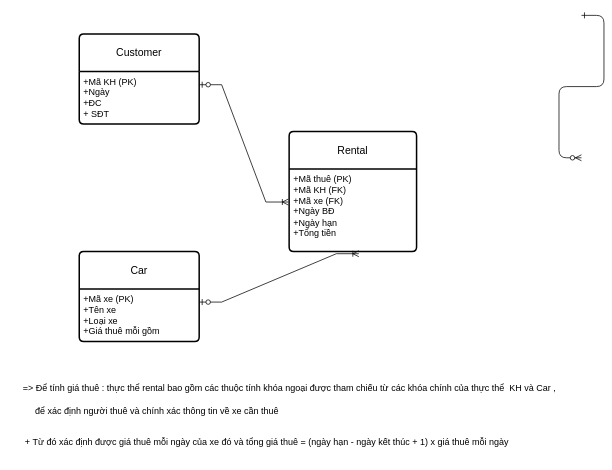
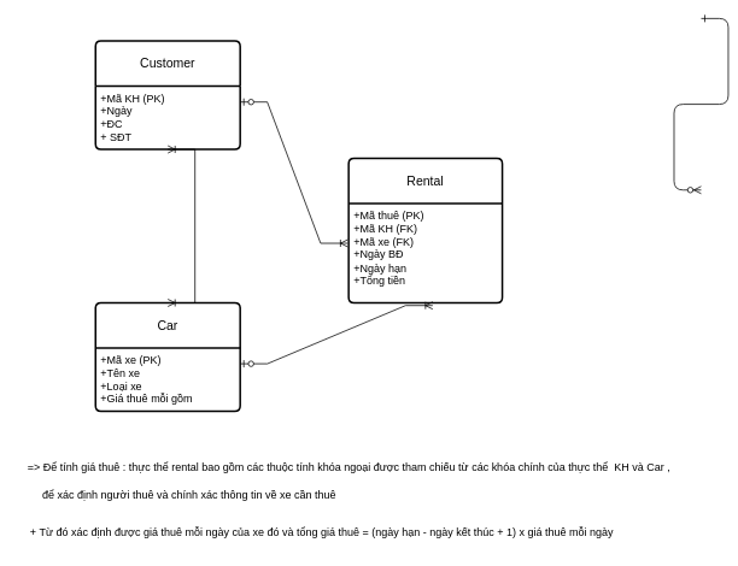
  <mxCell id="0" />
  <mxCell id="1" parent="0" />
  <mxCell id="2" value="" style="edgeStyle=entityRelationEdgeStyle;endArrow=ERzeroToMany;startArrow=ERone;endFill=1;startFill=0;" edge="1" parent="1"><mxGeometry width="100" height="100" relative="1" as="geometry"><mxPoint x="775" y="20" as="sourcePoint" /><mxPoint x="775" y="210" as="targetPoint" /></mxGeometry></mxCell>
  <mxCell id="3" value="Customer" style="swimlane;childLayout=stackLayout;horizontal=1;startSize=50;horizontalStack=0;rounded=1;fontSize=14;fontStyle=0;strokeWidth=2;resizeParent=0;resizeLast=1;shadow=0;dashed=0;align=center;arcSize=4;whiteSpace=wrap;html=1;" vertex="1" parent="1"><mxGeometry x="105" y="45" width="160" height="120" as="geometry" /></mxCell>
  <mxCell id="4" value="+Mã KH (PK)&lt;br&gt;+Ngày&lt;br&gt;+ĐC&lt;div&gt;+ SĐT&lt;/div&gt;" style="align=left;strokeColor=none;fillColor=none;spacingLeft=4;fontSize=12;verticalAlign=top;resizable=0;rotatable=0;part=1;html=1;" vertex="1" parent="3"><mxGeometry y="50" width="160" height="70" as="geometry" /></mxCell>
  <mxCell id="5" value="Rental" style="swimlane;childLayout=stackLayout;horizontal=1;startSize=50;horizontalStack=0;rounded=1;fontSize=14;fontStyle=0;strokeWidth=2;resizeParent=0;resizeLast=1;shadow=0;dashed=0;align=center;arcSize=4;whiteSpace=wrap;html=1;" vertex="1" parent="1"><mxGeometry x="385" y="175" width="170" height="160" as="geometry" /></mxCell>
  <mxCell id="6" value="+Mã thuê (PK)&lt;br&gt;+Mã KH (FK)&lt;br&gt;+Mã xe (FK)&lt;div&gt;+Ngày BĐ&lt;/div&gt;&lt;div&gt;+Ngày hạn&lt;/div&gt;&lt;div&gt;+Tổng tiền&lt;/div&gt;" style="align=left;strokeColor=none;fillColor=none;spacingLeft=4;fontSize=12;verticalAlign=top;resizable=0;rotatable=0;part=1;html=1;" vertex="1" parent="5"><mxGeometry y="50" width="170" height="110" as="geometry" /></mxCell>
  <mxCell id="7" value="Car" style="swimlane;childLayout=stackLayout;horizontal=1;startSize=50;horizontalStack=0;rounded=1;fontSize=14;fontStyle=0;strokeWidth=2;resizeParent=0;resizeLast=1;shadow=0;dashed=0;align=center;arcSize=4;whiteSpace=wrap;html=1;" vertex="1" parent="1"><mxGeometry x="105" y="335" width="160" height="120" as="geometry" /></mxCell>
  <mxCell id="8" value="+Mã xe (PK)&lt;div&gt;+Tên xe&lt;br&gt;+Loại xe&lt;br&gt;+Giá thuê mỗi gồm&lt;/div&gt;" style="align=left;strokeColor=none;fillColor=none;spacingLeft=4;fontSize=12;verticalAlign=top;resizable=0;rotatable=0;part=1;html=1;" vertex="1" parent="7"><mxGeometry y="50" width="160" height="70" as="geometry" /></mxCell>
+ <mxCell id="9" value="" style="edgeStyle=entityRelationEdgeStyle;fontSize=12;html=1;endArrow=ERoneToMany;startArrow=ERoneToMany;rounded=0;exitX=0.5;exitY=0;exitDx=0;exitDy=0;entryX=0.5;entryY=1;entryDx=0;entryDy=0;" edge="1" parent="1" source="7" target="4"><mxGeometry width="100" height="100" relative="1" as="geometry"><mxPoint x="295" y="305" as="sourcePoint" /><mxPoint x="395" y="205" as="targetPoint" /></mxGeometry></mxCell>
  <mxCell id="10" value="" style="edgeStyle=entityRelationEdgeStyle;fontSize=12;html=1;endArrow=ERoneToMany;startArrow=ERzeroToOne;rounded=0;exitX=1;exitY=0.25;exitDx=0;exitDy=0;entryX=0.547;entryY=1.027;entryDx=0;entryDy=0;entryPerimeter=0;" edge="1" parent="1" source="8" target="6"><mxGeometry width="100" height="100" relative="1" as="geometry"><mxPoint x="295" y="305" as="sourcePoint" /><mxPoint x="395" y="205" as="targetPoint" /></mxGeometry></mxCell>
  <mxCell id="11" value="" style="edgeStyle=entityRelationEdgeStyle;fontSize=12;html=1;endArrow=ERoneToMany;startArrow=ERzeroToOne;rounded=0;exitX=1;exitY=0.25;exitDx=0;exitDy=0;entryX=-0.006;entryY=0.4;entryDx=0;entryDy=0;entryPerimeter=0;" edge="1" parent="1" source="4" target="6"><mxGeometry width="100" height="100" relative="1" as="geometry"><mxPoint x="295" y="305" as="sourcePoint" /><mxPoint x="395" y="205" as="targetPoint" /></mxGeometry></mxCell>
  <mxCell id="12" value="=&amp;gt; Để tính giá thuê : thực thể rental bao gồm các thuộc tính khóa ngoại được tham chiếu từ các khóa chính của thực thể&amp;nbsp; KH và Car ," style="text;html=1;align=center;verticalAlign=middle;resizable=0;points=[];autosize=1;strokeColor=none;fillColor=none;" vertex="1" parent="1"><mxGeometry x="20" y="503" width="730" height="30" as="geometry" /></mxCell>
  <mxCell id="13" value="để xác định người thuê và chính xác thông tin về xe cần thuê&amp;nbsp;" style="text;html=1;align=center;verticalAlign=middle;resizable=0;points=[];autosize=1;strokeColor=none;fillColor=none;" vertex="1" parent="1"><mxGeometry x="35" y="533" width="350" height="30" as="geometry" /></mxCell>
  <mxCell id="14" value="+ Từ đó xác định được giá thuê mỗi ngày của xe đó và tổng giá thuê = (ngày hạn - ngày kết thúc + 1) x giá thuê mỗi ngày" style="text;html=1;align=center;verticalAlign=middle;resizable=0;points=[];autosize=1;strokeColor=none;fillColor=none;" vertex="1" parent="1"><mxGeometry x="20" y="575" width="670" height="30" as="geometry" /></mxCell>
